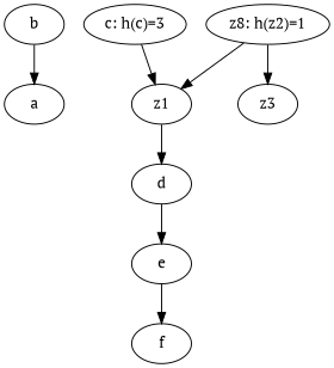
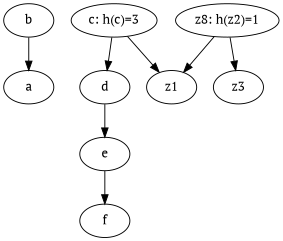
  digraph {
    fontname="PT Serif"
    node [fontname="PT Serif"]
    edge [fontname="PT Serif"]
    b
    a
    n3 [label="c: h(c)=3"]
    d
    z1
    e
    f
    n8 [label="z8: h(z2)=1"]
    z3
    b -> a
-   z1 -> d
+   n3 -> d
    n3 -> z1
    d -> e
    e -> f
    n8 -> z1
    n8 -> z3
  }
